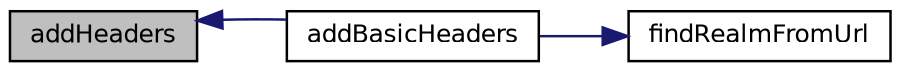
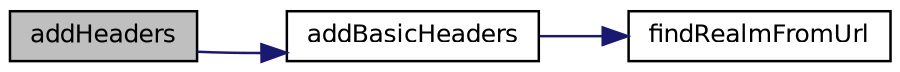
  digraph {
    rankdir=LR
    node [color=black fillcolor=white fontname=Helvetica fontsize=10 shape=record style=filled]
    edge [color=midnightblue fontname=Helvetica fontsize=10 labelfontname=Helvetica labelfontsize=10 style=solid]
    n1 [fillcolor=grey75 fontcolor=black height=0.2 label=addHeaders width=0.4]
    n2 [height=0.2 label=addBasicHeaders width=0.4]
    n3 [height=0.2 label=findRealmFromUrl width=0.4]
-   n2 -> n1
+   n1 -> n2
    n2 -> n3
  }
